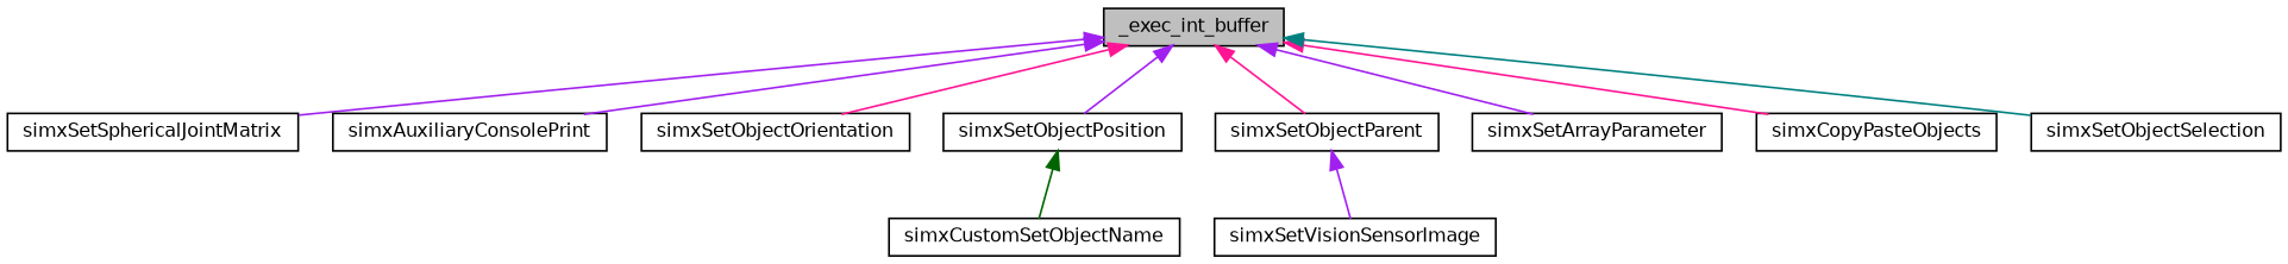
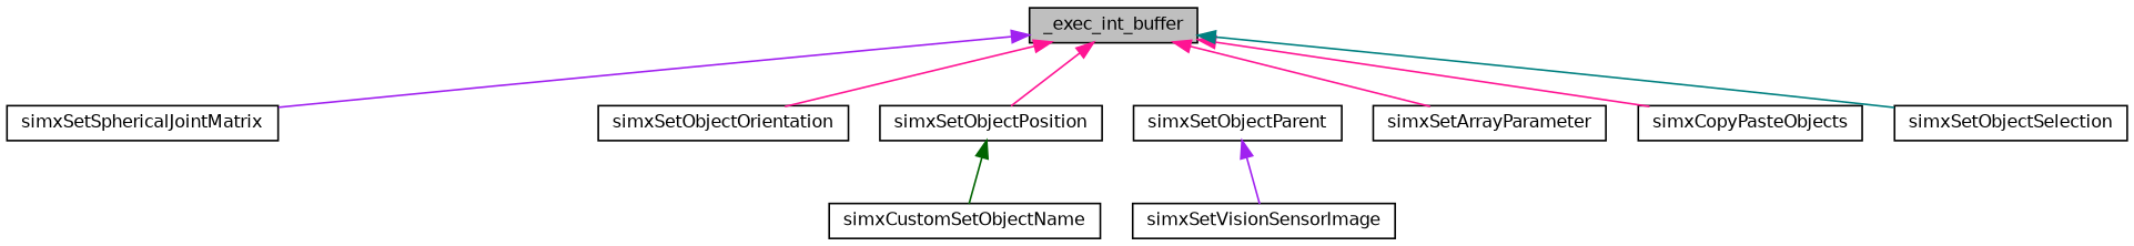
  digraph {
    rankdir=TB
    node [color=black fillcolor=white fontname=Helvetica fontsize=10 shape=record style=filled]
    edge [color=purple dir=back fontname=Helvetica fontsize=10 labelfontname=Helvetica labelfontsize=10 style=solid]
    n1 [fillcolor=grey75 fontcolor=black height=0.2 label=_exec_int_buffer width=0.4]
    n2 [height=0.2 label=simxSetSphericalJointMatrix width=0.4]
-   n3 [height=0.2 label=simxAuxiliaryConsolePrint width=0.4]
    n4 [height=0.2 label=simxSetObjectOrientation width=0.4]
    n5 [height=0.2 label=simxSetObjectPosition width=0.4]
    n6 [height=0.2 label=simxSetObjectParent width=0.4]
    n7 [height=0.2 label=simxSetArrayParameter width=0.4]
    n8 [height=0.2 label=simxCopyPasteObjects width=0.4]
    n9 [height=0.2 label=simxSetObjectSelection width=0.4]
    n10 [height=0.2 label=simxSetVisionSensorImage width=0.4]
    n11 [height=0.2 label=simxCustomSetObjectName width=0.4]
    n1 -> n2
-   n1 -> n3
    n1 -> n4 [color=deeppink]
-   n1 -> n5
-   n1 -> n6 [color=deeppink]
-   n1 -> n7
+   n1 -> n5 [color=deeppink]
+   n1 -> n7 [color=deeppink]
    n1 -> n8 [color=deeppink]
    n1 -> n9 [color=teal]
    n5 -> n11 [color=darkgreen]
    n6 -> n10
  }
